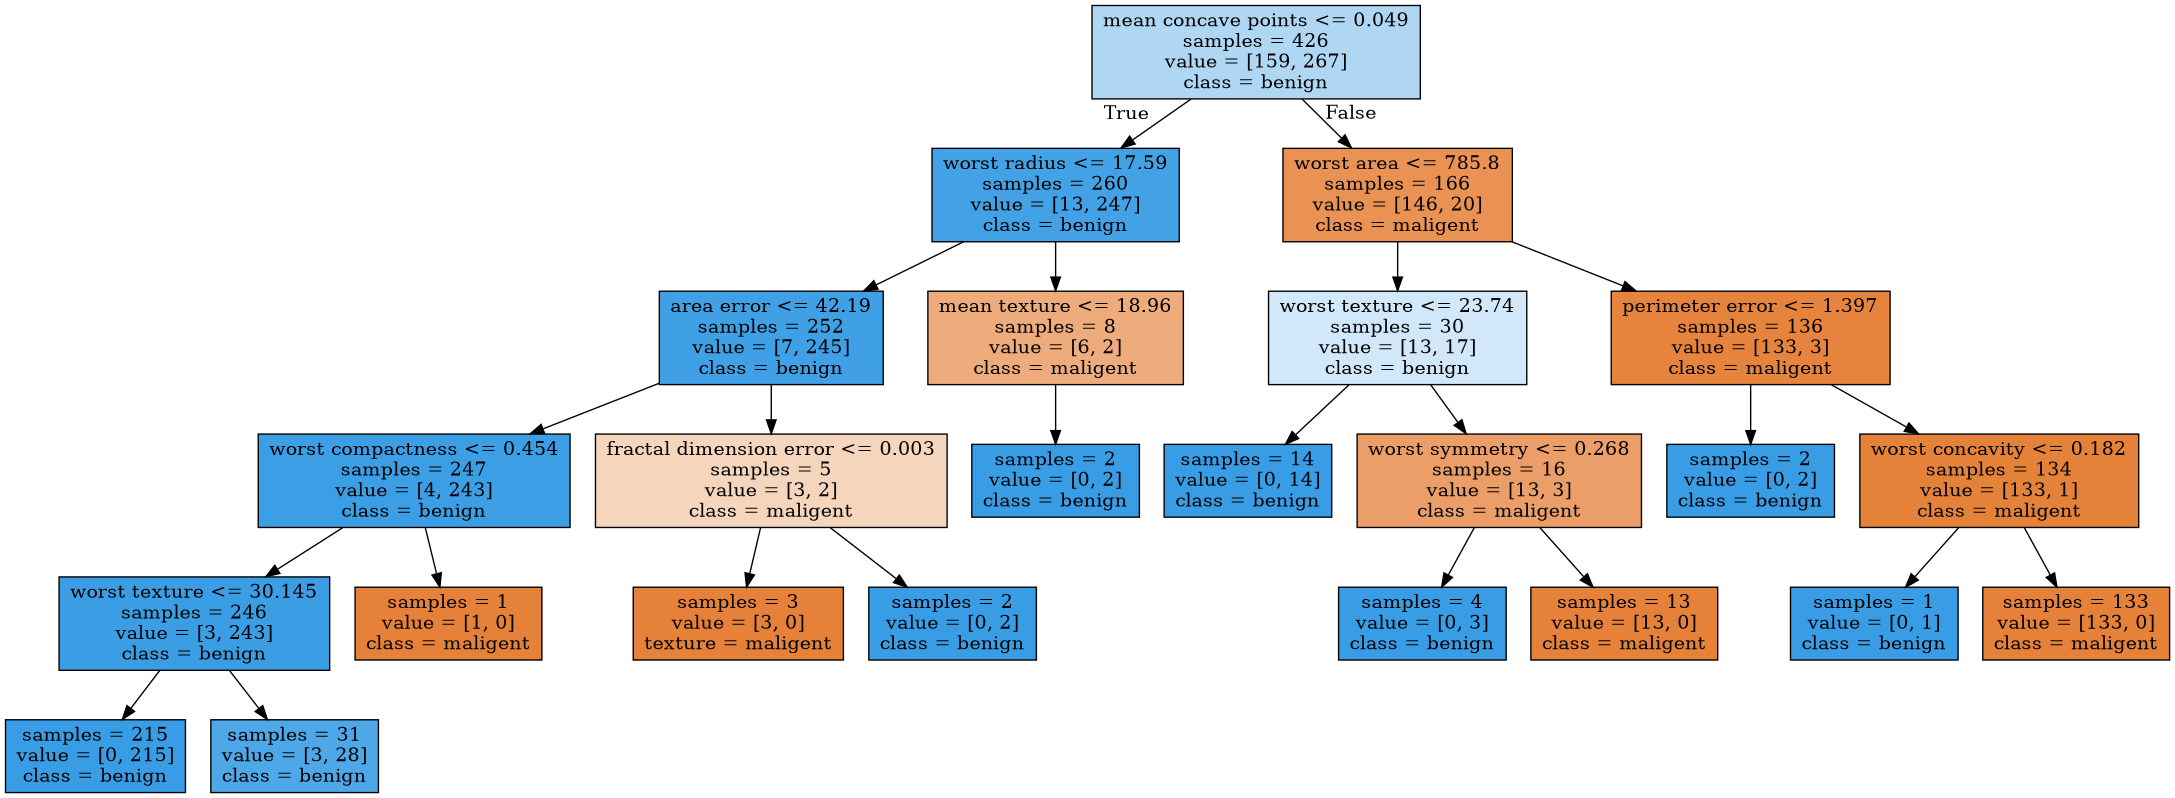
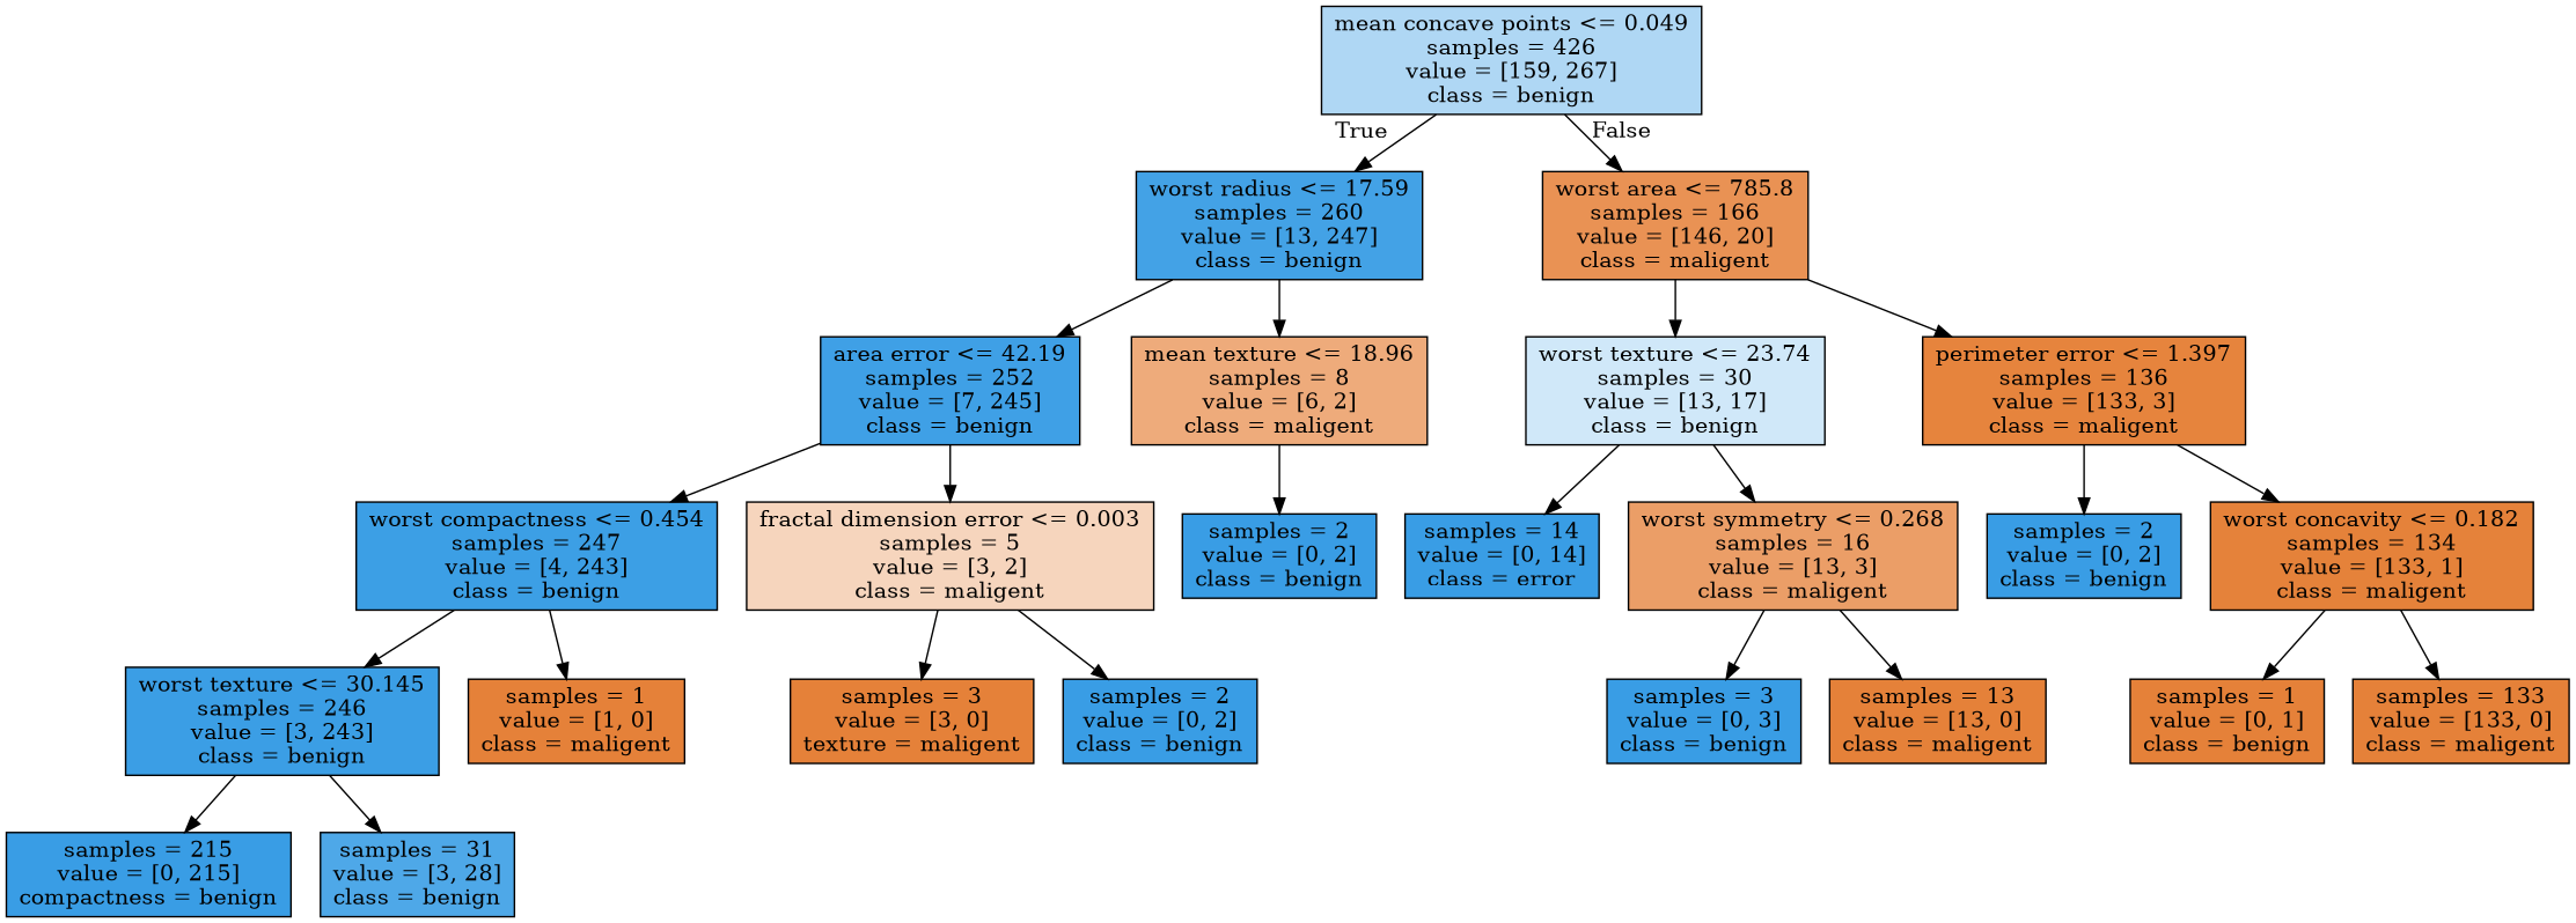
  digraph {
    node [color=black fillcolor="#399de5" shape=box style=filled]
    n1 [fillcolor="#afd7f4" label="mean concave points <= 0.049\nsamples = 426\nvalue = [159, 267]\nclass = benign"]
    n2 [fillcolor="#43a2e6" label="worst radius <= 17.59\nsamples = 260\nvalue = [13, 247]\nclass = benign"]
    n3 [fillcolor="#e99254" label="worst area <= 785.8\nsamples = 166\nvalue = [146, 20]\nclass = maligent"]
    n4 [fillcolor="#3fa0e6" label="area error <= 42.19\nsamples = 252\nvalue = [7, 245]\nclass = benign"]
    n5 [fillcolor="#eeab7b" label="mean texture <= 18.96\nsamples = 8\nvalue = [6, 2]\nclass = maligent"]
    n6 [fillcolor="#d0e8f9" label="worst texture <= 23.74\nsamples = 30\nvalue = [13, 17]\nclass = benign"]
    n7 [fillcolor="#e6843d" label="perimeter error <= 1.397\nsamples = 136\nvalue = [133, 3]\nclass = maligent"]
    n8 [fillcolor="#3c9fe5" label="worst compactness <= 0.454\nsamples = 247\nvalue = [4, 243]\nclass = benign"]
    n9 [fillcolor="#f6d5bd" label="fractal dimension error <= 0.003\nsamples = 5\nvalue = [3, 2]\nclass = maligent"]
    n10 [label="samples = 2\nvalue = [0, 2]\nclass = benign"]
    n11 [fillcolor="#3b9ee5" label="worst texture <= 30.145\nsamples = 246\nvalue = [3, 243]\nclass = benign"]
    n12 [fillcolor="#e58139" label="samples = 1\nvalue = [1, 0]\nclass = maligent"]
    n13 [fillcolor="#e58139" label="samples = 3\nvalue = [3, 0]\ntexture = maligent"]
    n14 [label="samples = 2\nvalue = [0, 2]\nclass = benign"]
-   n15 [label="samples = 215\nvalue = [0, 215]\nclass = benign"]
+   n15 [label="samples = 215\nvalue = [0, 215]\ncompactness = benign"]
    n16 [fillcolor="#4ea8e8" label="samples = 31\nvalue = [3, 28]\nclass = benign"]
-   n17 [label="samples = 14\nvalue = [0, 14]\nclass = benign"]
+   n17 [label="samples = 14\nvalue = [0, 14]\nclass = error"]
    n18 [fillcolor="#eb9e67" label="worst symmetry <= 0.268\nsamples = 16\nvalue = [13, 3]\nclass = maligent"]
    n19 [label="samples = 2\nvalue = [0, 2]\nclass = benign"]
    n20 [fillcolor="#e5823a" label="worst concavity <= 0.182\nsamples = 134\nvalue = [133, 1]\nclass = maligent"]
-   n21 [label="samples = 4\nvalue = [0, 3]\nclass = benign"]
+   n21 [label="samples = 3\nvalue = [0, 3]\nclass = benign"]
    n22 [fillcolor="#e58139" label="samples = 13\nvalue = [13, 0]\nclass = maligent"]
-   n23 [label="samples = 1\nvalue = [0, 1]\nclass = benign"]
+   n23 [fillcolor="#e58139" label="samples = 1\nvalue = [0, 1]\nclass = benign"]
    n24 [fillcolor="#e58139" label="samples = 133\nvalue = [133, 0]\nclass = maligent"]
    n1 -> n2 [headlabel=True labelangle=45 labeldistance=2.5]
    n1 -> n3 [headlabel=False labelangle=-45 labeldistance=2.5]
    n2 -> n4
    n2 -> n5
    n3 -> n6
    n3 -> n7
    n4 -> n8
    n4 -> n9
    n5 -> n10
    n6 -> n17
    n6 -> n18
    n7 -> n19
    n7 -> n20
    n8 -> n11
    n8 -> n12
    n9 -> n13
    n9 -> n14
    n11 -> n15
    n11 -> n16
    n18 -> n21
    n18 -> n22
    n20 -> n23
    n20 -> n24
  }
